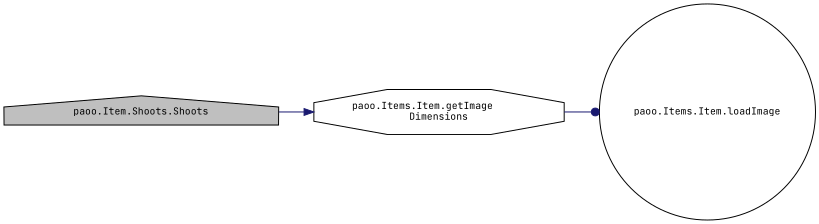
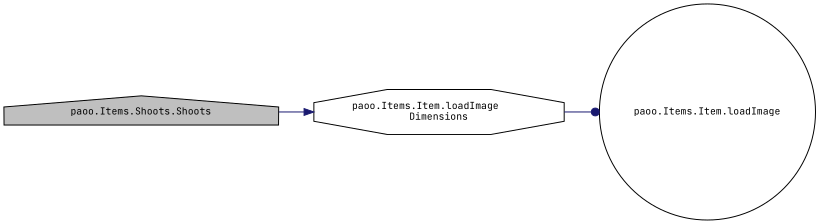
  digraph {
    fontname="JetBrains Mono"
    rankdir=LR
    node [color=black fillcolor=white fontname="JetBrains Mono" fontsize=10 style=filled]
    edge [color=midnightblue fontname="JetBrains Mono" fontsize=10 labelfontname=Helvetica labelfontsize=10 style=solid]
-   n1 [fillcolor=grey75 fontcolor=black height=0.2 label="paoo.Item.Shoots.Shoots" shape=house width=0.4]
-   n2 [height=0.2 label="paoo.Items.Item.getImage\lDimensions" shape=octagon width=0.4]
+   n1 [fillcolor=grey75 fontcolor=black height=0.2 label="paoo.Items.Shoots.Shoots" shape=house width=0.4]
+   n2 [height=0.2 label="paoo.Items.Item.loadImage\lDimensions" shape=octagon width=0.4]
    n3 [height=0.2 label="paoo.Items.Item.loadImage" shape=circle width=0.4]
    n1 -> n2 [arrowhead=normal]
    n2 -> n3 [arrowhead=dot]
  }
